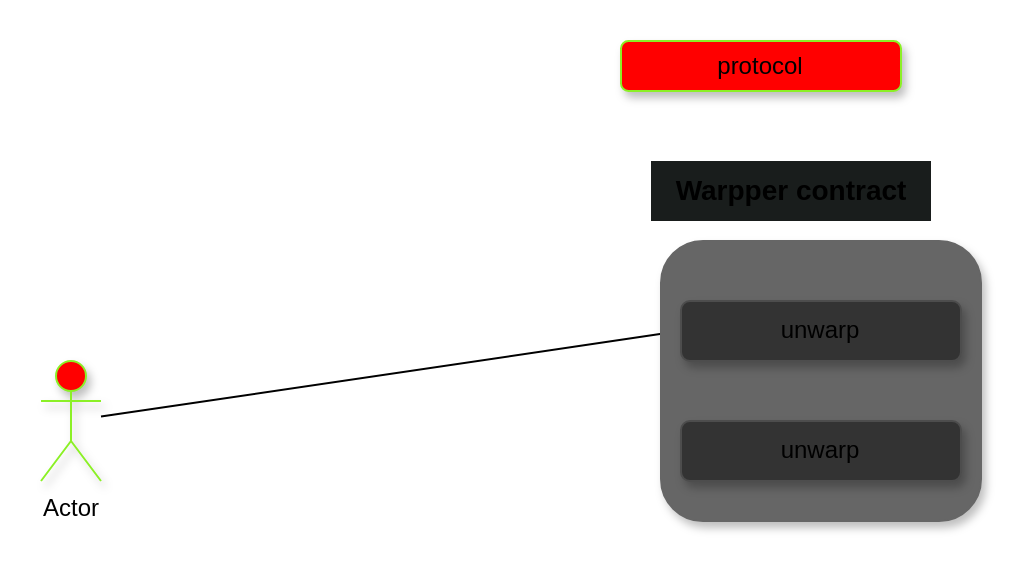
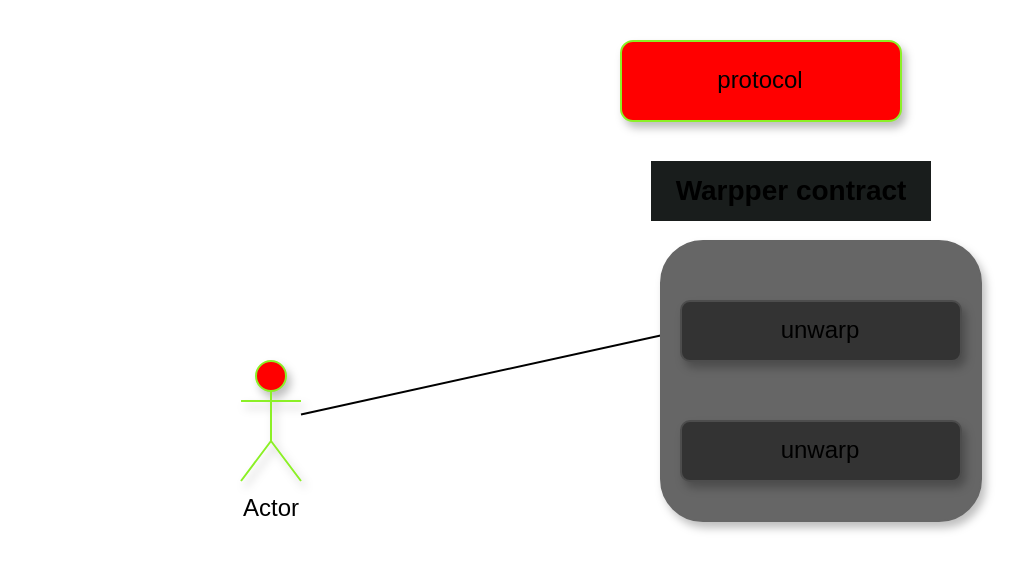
  <mxCell id="0" />
  <mxCell id="1" parent="0" />
- <mxCell id="2" value="protocol" style="rounded=1;whiteSpace=wrap;html=1;strokeColor=#8BF026;shadow=1;fillColor=#FF0000;" vertex="1" parent="1"><mxGeometry x="310" y="20" width="140" height="25" as="geometry" /></mxCell>
+ <mxCell id="2" value="protocol" style="rounded=1;whiteSpace=wrap;html=1;strokeColor=#8BF026;shadow=1;fillColor=#FF0000;" vertex="1" parent="1"><mxGeometry x="310" y="20" width="140" height="40" as="geometry" /></mxCell>
  <mxCell id="3" style="edgeStyle=none;html=1;fontSize=14;entryX=0;entryY=0.5;entryDx=0;entryDy=0;" edge="1" parent="1" source="4" target="7"><mxGeometry relative="1" as="geometry"><mxPoint x="230" y="170" as="targetPoint" /></mxGeometry></mxCell>
- <mxCell id="4" value="Actor" style="shape=umlActor;verticalLabelPosition=bottom;verticalAlign=top;html=1;shadow=1;strokeColor=#8BF026;fillColor=#FF0000;" vertex="1" parent="1"><mxGeometry x="20" y="180" width="30" height="60" as="geometry" /></mxCell>
+ <mxCell id="4" value="Actor" style="shape=umlActor;verticalLabelPosition=bottom;verticalAlign=top;html=1;shadow=1;strokeColor=#8BF026;fillColor=#FF0000;" vertex="1" parent="1"><mxGeometry x="120" y="180" width="30" height="60" as="geometry" /></mxCell>
  <mxCell id="5" value="" style="rounded=1;whiteSpace=wrap;html=1;strokeColor=#666666;shadow=1;fillColor=#666666;" vertex="1" parent="1"><mxGeometry x="330" y="120" width="160" height="140" as="geometry" /></mxCell>
  <mxCell id="6" value="unwarp" style="rounded=1;whiteSpace=wrap;html=1;strokeColor=#4D4D4D;shadow=1;fillColor=#333333;" vertex="1" parent="1"><mxGeometry x="340" y="210" width="140" height="30" as="geometry" /></mxCell>
  <mxCell id="7" value="unwarp" style="rounded=1;whiteSpace=wrap;html=1;strokeColor=#4D4D4D;shadow=1;fillColor=#333333;" vertex="1" parent="1"><mxGeometry x="340" y="150" width="140" height="30" as="geometry" /></mxCell>
  <mxCell id="8" value="&lt;b&gt;&lt;font style=&quot;font-size: 14px;&quot;&gt;Warpper contract&lt;/font&gt;&lt;/b&gt;" style="text;html=1;align=center;verticalAlign=middle;resizable=0;points=[];autosize=1;strokeColor=none;fillColor=#191D1C;" vertex="1" parent="1"><mxGeometry x="325" y="80" width="140" height="30" as="geometry" /></mxCell>
